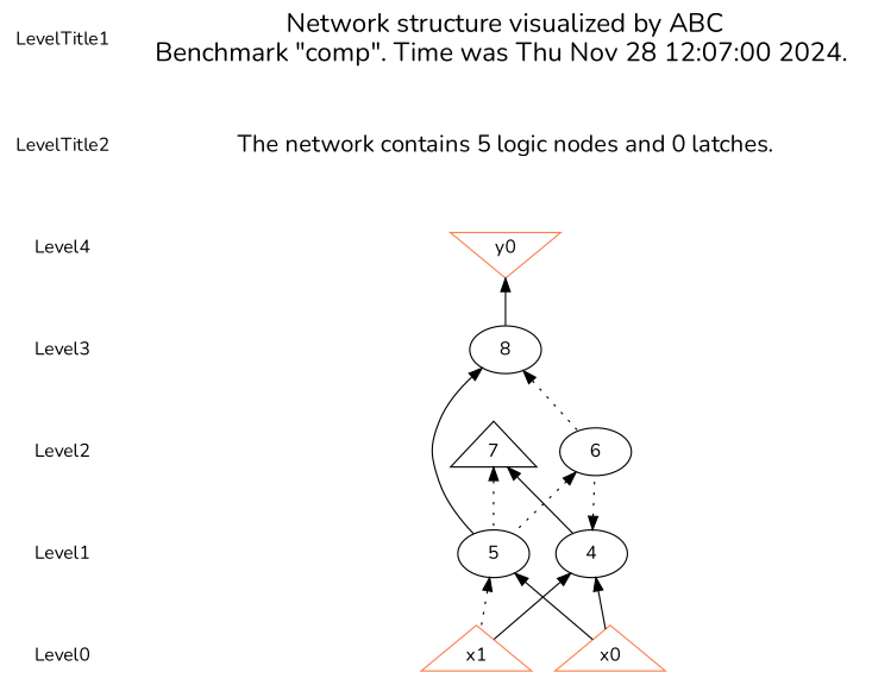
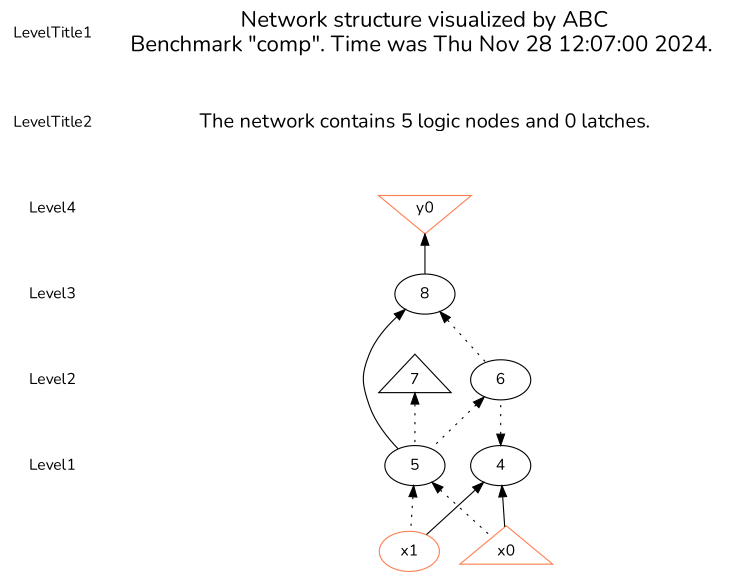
  digraph {
    fontname=Nunito
    node [fontname=Nunito shape=plaintext]
    edge [dir=back fontname=Nunito style=invis]
    LevelTitle1 [color=coral]
    LevelTitle2
    Level4
    Level3
    Level2 [color=coral]
    Level1
-   Level0
    n8 [fontsize=20 label="Network structure visualized by ABC\nBenchmark \"comp\". Time was Thu Nov 28 12:07:00 2024. "]
    n9 [color=coral fontsize=18 label="The network contains 5 logic nodes and 0 latches.\n"]
    n10 [color=coral fillcolor=coral label=y0 shape=invtriangle]
    n11 [label="8\n" shape=ellipse]
    n12 [label="6\n" shape=ellipse]
    n13 [label="7\n" shape=triangle]
    n14 [label="4\n" shape=ellipse]
    n15 [label="5\n" shape=ellipse]
-   n16 [color=coral fillcolor=coral label=x1 shape=triangle]
+   n16 [color=coral fillcolor=coral label=x1 shape=ellipse]
    n17 [color=coral fillcolor=coral label=x0 shape=triangle]
    subgraph sub_1 {
      LevelTitle1
      LevelTitle2
      Level4
      Level3
      Level2
      Level1
-     Level0
    }
    subgraph sub_2 {
      rank=same
      LevelTitle1
      n8
    }
    subgraph sub_3 {
      rank=same
      LevelTitle2
      n9
    }
    subgraph sub_4 {
      rank=same
      Level4
      n10
    }
    subgraph sub_5 {
      rank=same
      Level3
      n11
    }
    subgraph sub_6 {
      rank=same
      Level2
      n12
      n13
    }
    subgraph sub_7 {
      rank=same
      Level1
      n14
      n15
    }
    subgraph sub_8 {
      rank=same
-     Level0
      n16
      n17
    }
    LevelTitle1 -> LevelTitle2
    LevelTitle2 -> Level4
    Level4 -> Level3
    Level3 -> Level2
    Level2 -> Level1
-   Level1 -> Level0
    n8 -> n9
    n9 -> n10
    n10 -> n11 [style=solid]
    n11 -> n12 [style=dotted]
    n11 -> n15 [style=solid]
    n12 -> n15 [style=dotted]
-   n13 -> n14 [style=solid]
    n13 -> n15 [style=dotted]
    n14 -> n12 [style=dotted]
    n14 -> n16 [style=solid]
    n14 -> n17 [style=solid]
    n15 -> n16 [style=dotted]
-   n15 -> n17 [style=solid]
+   n15 -> n17 [style=dotted]
  }
